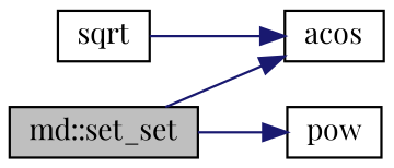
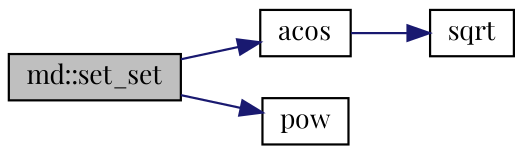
  digraph {
    fontname="Playfair Display"
    rankdir=LR
    node [color=black fontname="Playfair Display" fontsize=12 shape=record]
    edge [color=midnightblue fontname="Playfair Display" fontsize=12 labelfontname=Helvetica labelfontsize=12 style=solid]
    n1 [fillcolor=grey75 fontcolor=black height=0.2 label="md::set_set" style=filled width=0.4]
    n2 [height=0.2 label=acos width=0.4]
    n3 [height=0.2 label=pow width=0.4]
    n4 [height=0.2 label=sqrt width=0.4]
    n1 -> n2
    n1 -> n3
-   n4 -> n2
+   n2 -> n4
  }
